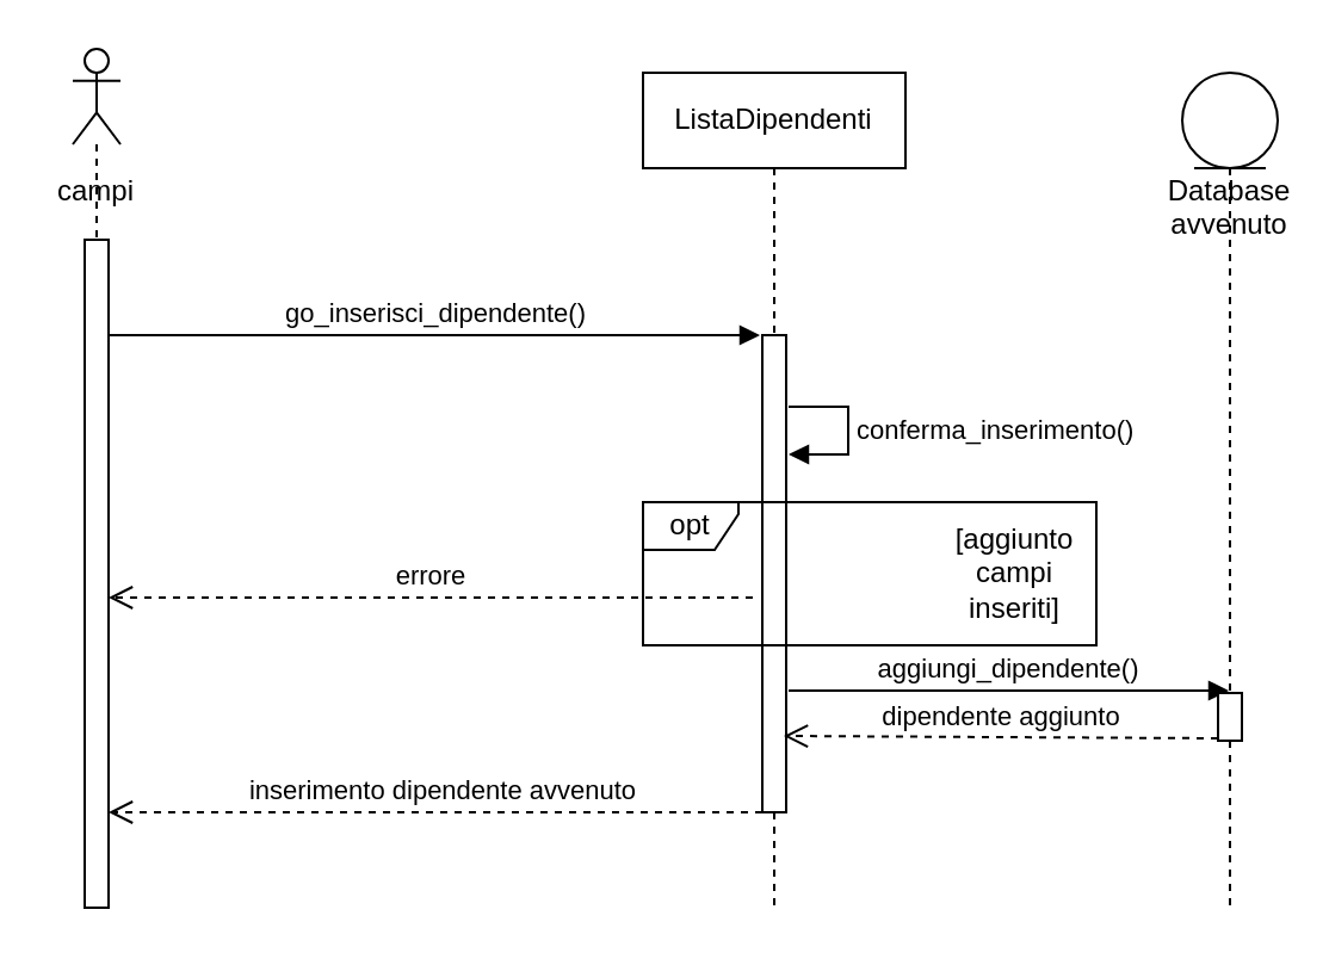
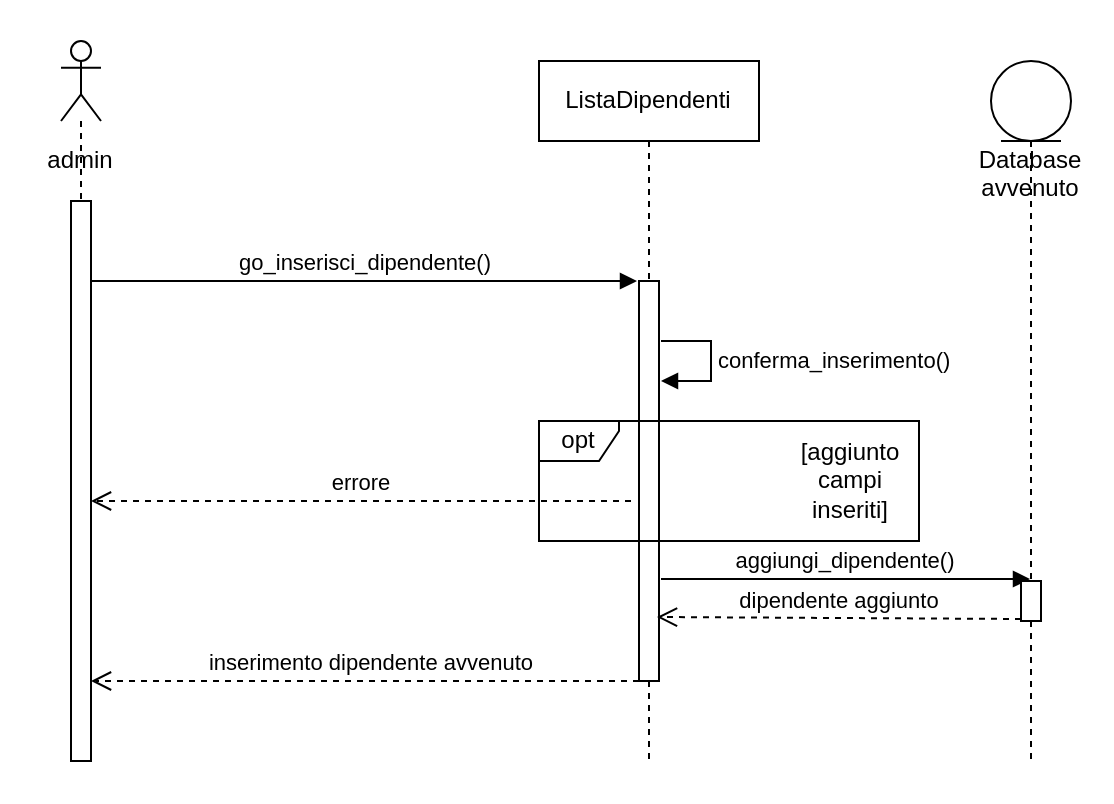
  <mxCell id="0" />
  <mxCell id="1" parent="0" />
  <mxCell id="2" value="" style="shape=umlLifeline;participant=umlActor;perimeter=lifelinePerimeter;whiteSpace=wrap;html=1;container=1;collapsible=0;recursiveResize=0;verticalAlign=top;spacingTop=36;outlineConnect=0;" parent="1" vertex="1"><mxGeometry x="30" y="20" width="20" height="90" as="geometry" /></mxCell>
  <mxCell id="3" value="" style="html=1;points=[];perimeter=orthogonalPerimeter;" parent="1" vertex="1"><mxGeometry x="35" y="100" width="10" height="280" as="geometry" /></mxCell>
- <mxCell id="4" value="campi" style="text;html=1;strokeColor=none;fillColor=none;align=center;verticalAlign=middle;whiteSpace=wrap;rounded=0;" parent="1" vertex="1"><mxGeometry x="20" y="70" width="40" height="20" as="geometry" /></mxCell>
+ <mxCell id="4" value="admin" style="text;html=1;strokeColor=none;fillColor=none;align=center;verticalAlign=middle;whiteSpace=wrap;rounded=0;" parent="1" vertex="1"><mxGeometry x="20" y="70" width="40" height="20" as="geometry" /></mxCell>
  <mxCell id="5" value="&lt;div&gt;ListaDipendenti&lt;/div&gt;" style="shape=umlLifeline;perimeter=lifelinePerimeter;whiteSpace=wrap;html=1;container=1;collapsible=0;recursiveResize=0;outlineConnect=0;" parent="1" vertex="1"><mxGeometry x="269" y="30" width="110" height="350" as="geometry" /></mxCell>
  <mxCell id="6" value="" style="html=1;points=[];perimeter=orthogonalPerimeter;" parent="5" vertex="1"><mxGeometry x="50" y="110" width="10" height="200" as="geometry" /></mxCell>
  <mxCell id="7" value="go_inserisci_dipendente()" style="html=1;verticalAlign=bottom;endArrow=block;" parent="1" edge="1"><mxGeometry width="80" relative="1" as="geometry"><mxPoint x="45" y="140" as="sourcePoint" /><mxPoint x="318" y="140" as="targetPoint" /></mxGeometry></mxCell>
  <mxCell id="8" value="errore" style="html=1;verticalAlign=bottom;endArrow=open;dashed=1;endSize=8;" parent="1" edge="1"><mxGeometry relative="1" as="geometry"><mxPoint x="315" y="250" as="sourcePoint" /><mxPoint x="45" y="250" as="targetPoint" /></mxGeometry></mxCell>
  <mxCell id="9" value="opt" style="shape=umlFrame;whiteSpace=wrap;html=1;width=40;height=20;" parent="1" vertex="1"><mxGeometry x="269" y="210" width="190" height="60" as="geometry" /></mxCell>
  <mxCell id="10" value="&lt;div&gt;[aggiunto campi&lt;/div&gt;&lt;div&gt;inseriti]&lt;/div&gt;" style="text;html=1;strokeColor=none;fillColor=none;align=center;verticalAlign=middle;whiteSpace=wrap;rounded=0;" parent="1" vertex="1"><mxGeometry x="405" y="230" width="40" height="20" as="geometry" /></mxCell>
  <mxCell id="11" value="&lt;div&gt;inserimento dipendente avvenuto&lt;/div&gt;" style="html=1;verticalAlign=bottom;endArrow=open;dashed=1;endSize=8;" parent="1" edge="1"><mxGeometry relative="1" as="geometry"><mxPoint x="325" y="340" as="sourcePoint" /><mxPoint x="45" y="340" as="targetPoint" /></mxGeometry></mxCell>
  <mxCell id="12" value="conferma_inserimento()" style="edgeStyle=orthogonalEdgeStyle;html=1;align=left;spacingLeft=2;endArrow=block;rounded=0;entryX=1;entryY=0;" parent="1" edge="1"><mxGeometry relative="1" as="geometry"><mxPoint x="330" y="170" as="sourcePoint" /><Array as="points"><mxPoint x="355" y="170" /></Array><mxPoint x="330" y="190" as="targetPoint" /></mxGeometry></mxCell>
  <mxCell id="13" value="Database avvenuto" style="shape=umlLifeline;participant=umlEntity;perimeter=lifelinePerimeter;whiteSpace=wrap;html=1;container=1;collapsible=0;recursiveResize=0;verticalAlign=top;spacingTop=36;outlineConnect=0;" vertex="1" parent="1"><mxGeometry x="495" y="30" width="40" height="350" as="geometry" /></mxCell>
  <mxCell id="14" value="aggiungi_dipendente()" style="html=1;verticalAlign=bottom;endArrow=block;exitX=1.1;exitY=0.725;exitDx=0;exitDy=0;exitPerimeter=0;" edge="1" parent="1"><mxGeometry width="80" relative="1" as="geometry"><mxPoint x="330" y="289" as="sourcePoint" /><mxPoint x="514.5" y="289" as="targetPoint" /></mxGeometry></mxCell>
  <mxCell id="15" value="" style="html=1;points=[];perimeter=orthogonalPerimeter;" vertex="1" parent="1"><mxGeometry x="510" y="290" width="10" height="20" as="geometry" /></mxCell>
  <mxCell id="16" value="dipendente aggiunto" style="html=1;verticalAlign=bottom;endArrow=open;dashed=1;endSize=8;entryX=0.9;entryY=0.84;entryDx=0;entryDy=0;entryPerimeter=0;" edge="1" parent="1" target="6"><mxGeometry relative="1" as="geometry"><mxPoint x="510" y="309" as="sourcePoint" /><mxPoint x="430" y="309" as="targetPoint" /></mxGeometry></mxCell>
